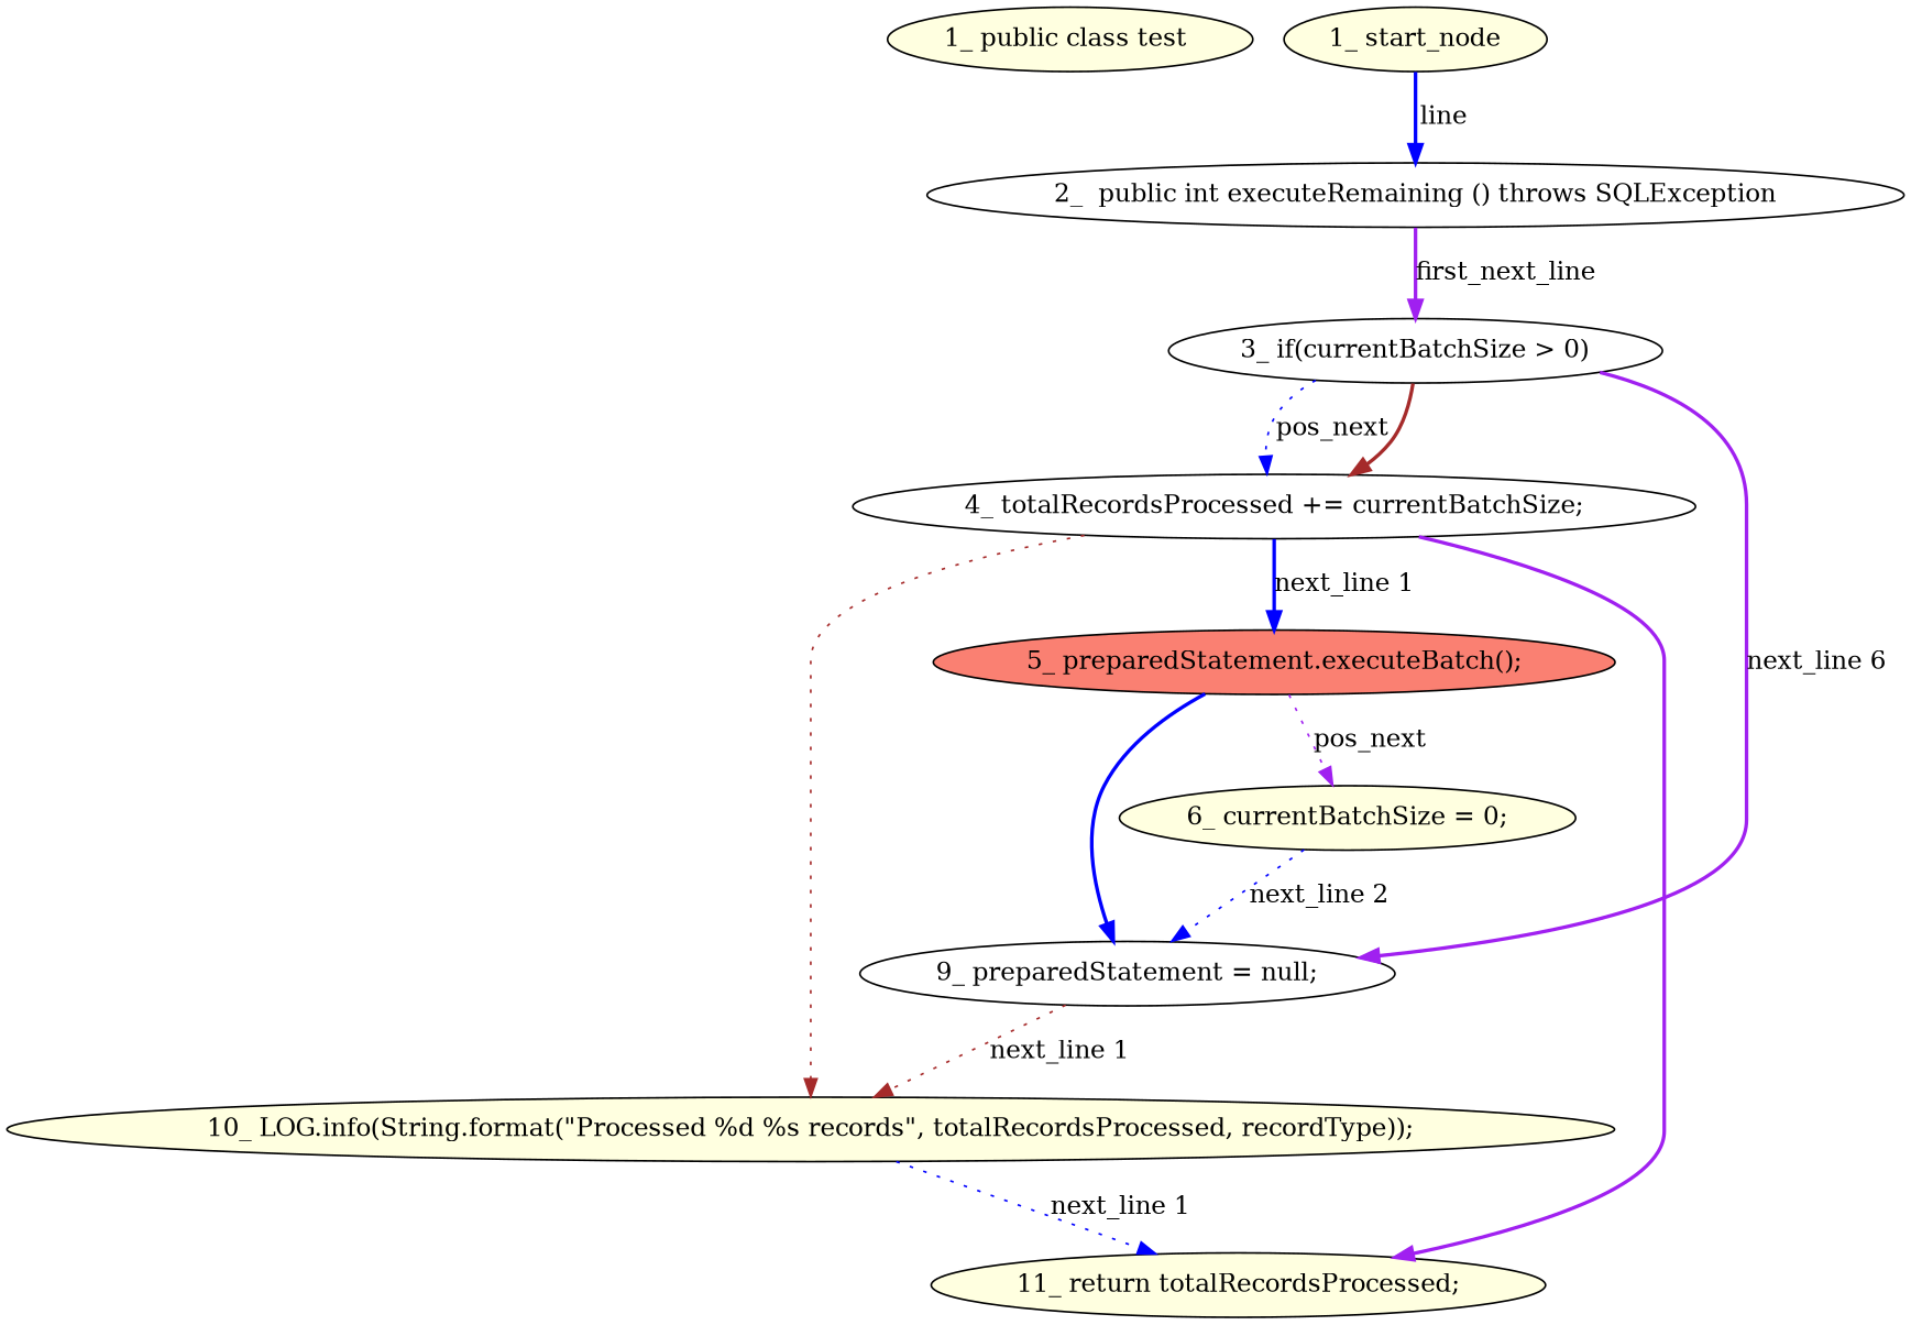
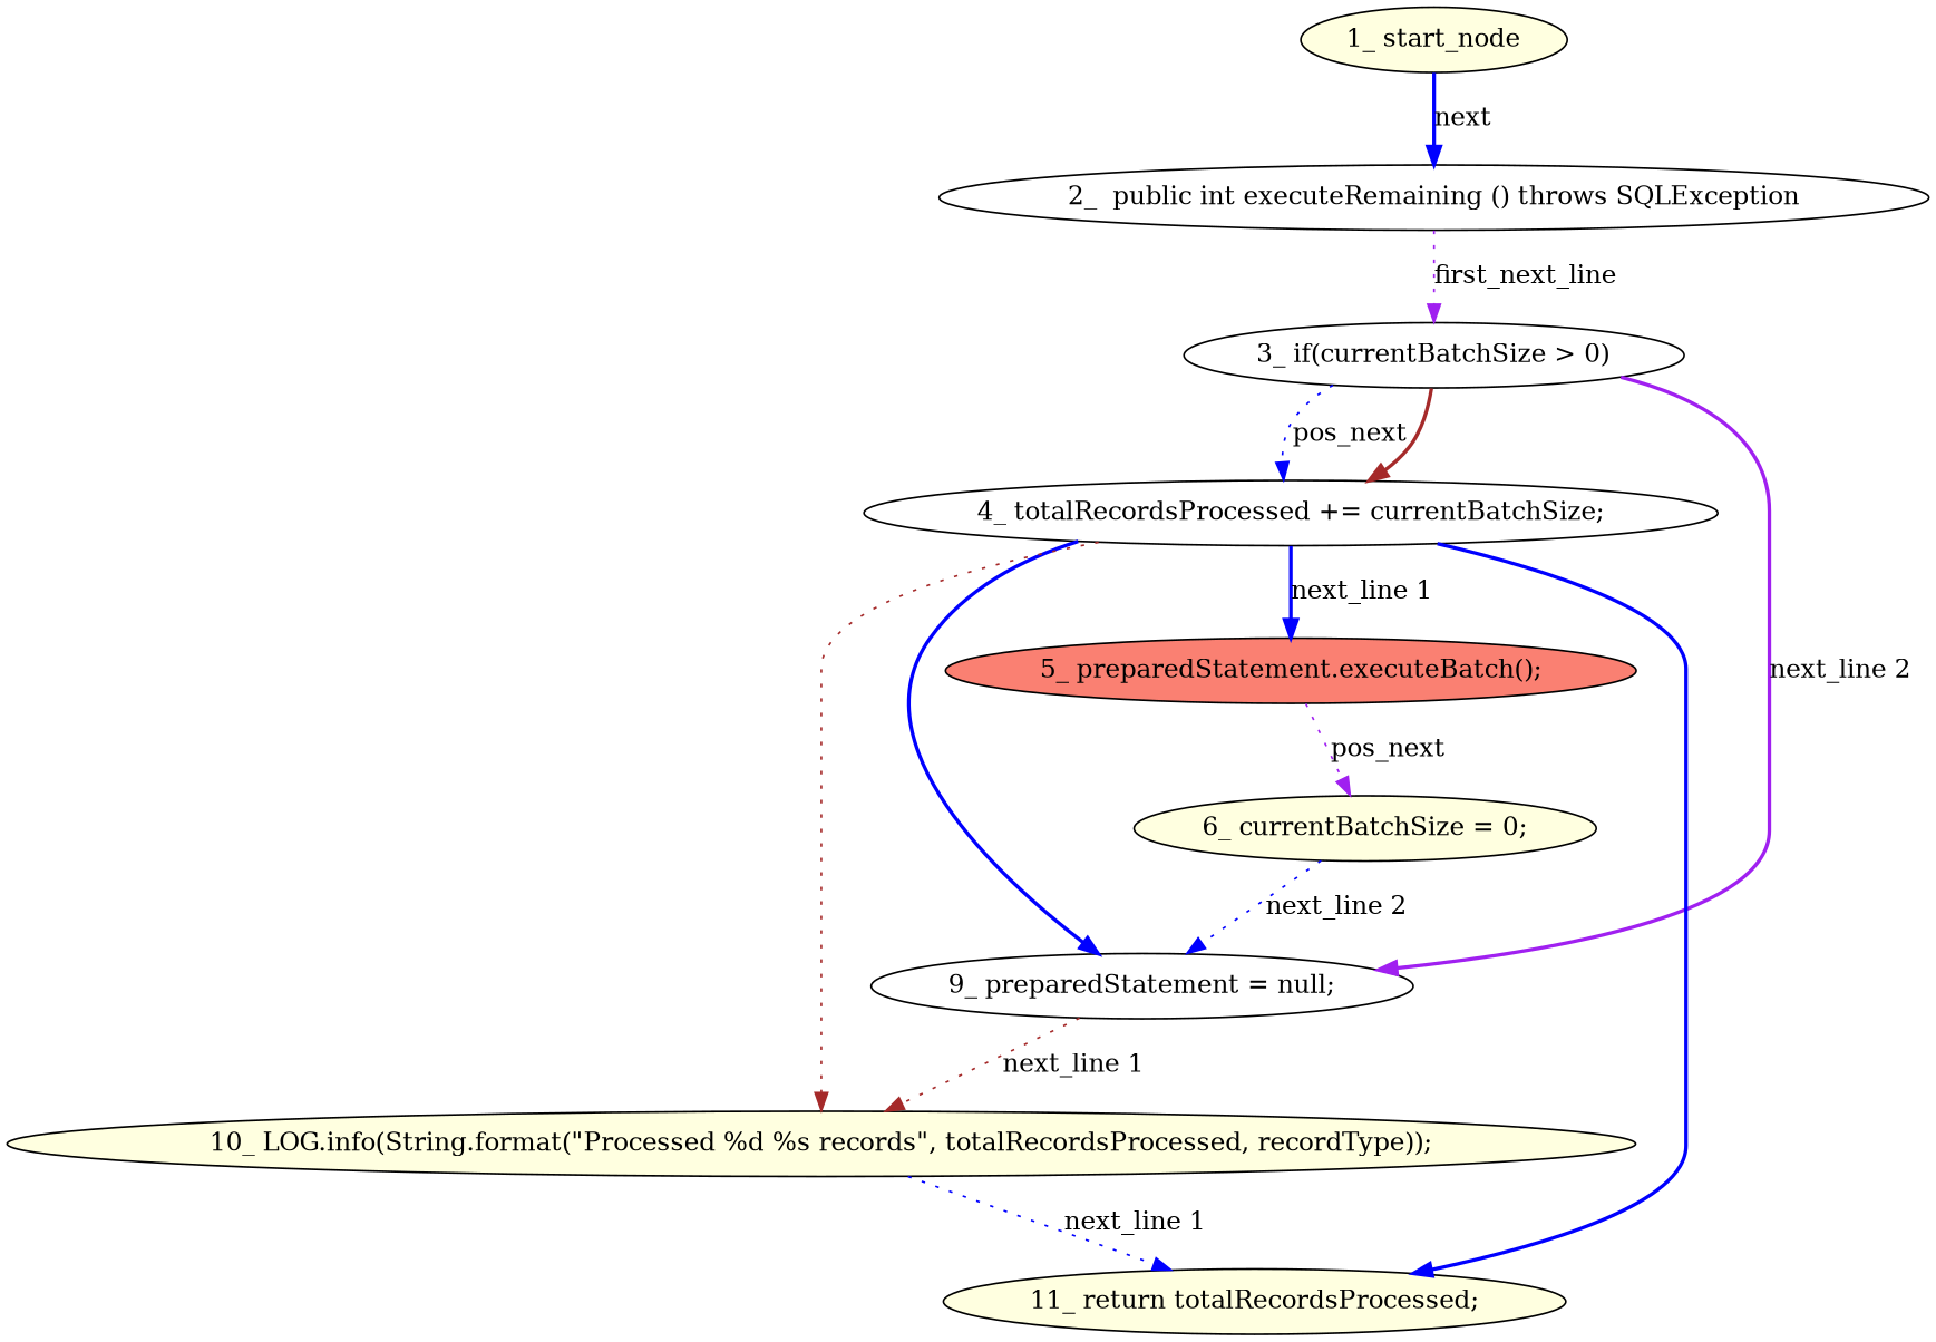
  digraph {
    node [fillcolor=lightyellow style=filled type_label=expression_statement]
    edge [color=blue edge_type=CFG_edge style=dotted]
-   n1 [label="1_\ public\ class\ test\ " type_label=class_declaration]
    n2 [fillcolor=white label="2_\ \ public\ int\ executeRemaining\ \(\)\ throws\ SQLException" type_label=method_declaration]
    n3 [fillcolor=white label="3_\ if\(currentBatchSize\ >\ 0\)" type_label=if]
    n4 [fillcolor=white label="4_\ totalRecordsProcessed\ \+=\ currentBatchSize;"]
    n5 [fillcolor=white label="9_\ preparedStatement\ =\ null;"]
    n6 [fillcolor=salmon label="5_\ preparedStatement\.executeBatch\(\);"]
    n7 [label="10_\ LOG\.info\(String\.format\(\"Processed\ %d\ %s\ records\",\ totalRecordsProcessed,\ recordType\)\);"]
    n8 [label="11_\ return\ totalRecordsProcessed;" type_label=return]
    n9 [label="6_\ currentBatchSize\ =\ 0;"]
    n10 [label="1_\ start_node" type_label=start]
-   n2 -> n3 [color=purple controlflow_type=first_next_line label=first_next_line style=bold]
+   n2 -> n3 [color=purple controlflow_type=first_next_line label=first_next_line]
    n3 -> n4 [controlflow_type=pos_next label=pos_next]
    n3 -> n4 [color=brown style=bold edge_type=""]
-   n3 -> n5 [color=purple controlflow_type="next_line 6" label="next_line 6" style=bold]
+   n3 -> n5 [color=purple controlflow_type="next_line 6" label="next_line 2" style=bold]
    n4 -> n6 [controlflow_type="next_line 1" label="next_line 1" style=bold]
    n4 -> n7 [color=brown used_def=totalRecordsProcessed edge_type=""]
-   n4 -> n8 [color=purple style=bold used_def=totalRecordsProcessed edge_type=""]
+   n4 -> n8 [style=bold used_def=totalRecordsProcessed edge_type=""]
    n5 -> n7 [color=brown controlflow_type="next_line 1" label="next_line 1"]
-   n6 -> n5 [style=bold edge_type=""]
+   n4 -> n5 [style=bold edge_type=""]
    n6 -> n9 [color=purple controlflow_type="next_line 1" label=pos_next]
    n7 -> n8 [controlflow_type="next_line 1" label="next_line 1"]
    n9 -> n5 [controlflow_type="next_line 2" label="next_line 2"]
-   n10 -> n2 [controlflow_type=next label=line style=bold]
+   n10 -> n2 [controlflow_type=next label=next style=bold]
  }
